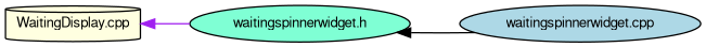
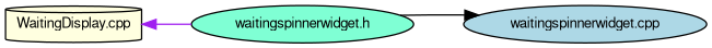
  digraph {
    rankdir=LR
    node [color=black fontname=FreeSans fontsize=10 shape=ellipse style=filled]
    edge [dir=back fontname=FreeSans fontsize=10 labelfontname=FreeSans labelfontsize=10 style=solid]
    n1 [fillcolor=aquamarine fontcolor=black height=0.2 label="waitingspinnerwidget.h" width=0.4]
    n2 [fillcolor=lightblue height=0.2 label="waitingspinnerwidget.cpp" width=0.4]
    n3 [fillcolor=lightyellow height=0.2 label="WaitingDisplay.cpp" shape=cylinder width=0.4]
-   n1 -> n2 [color=black]
+   n2 -> n1 [color=black]
    n3 -> n1 [color=purple]
  }
